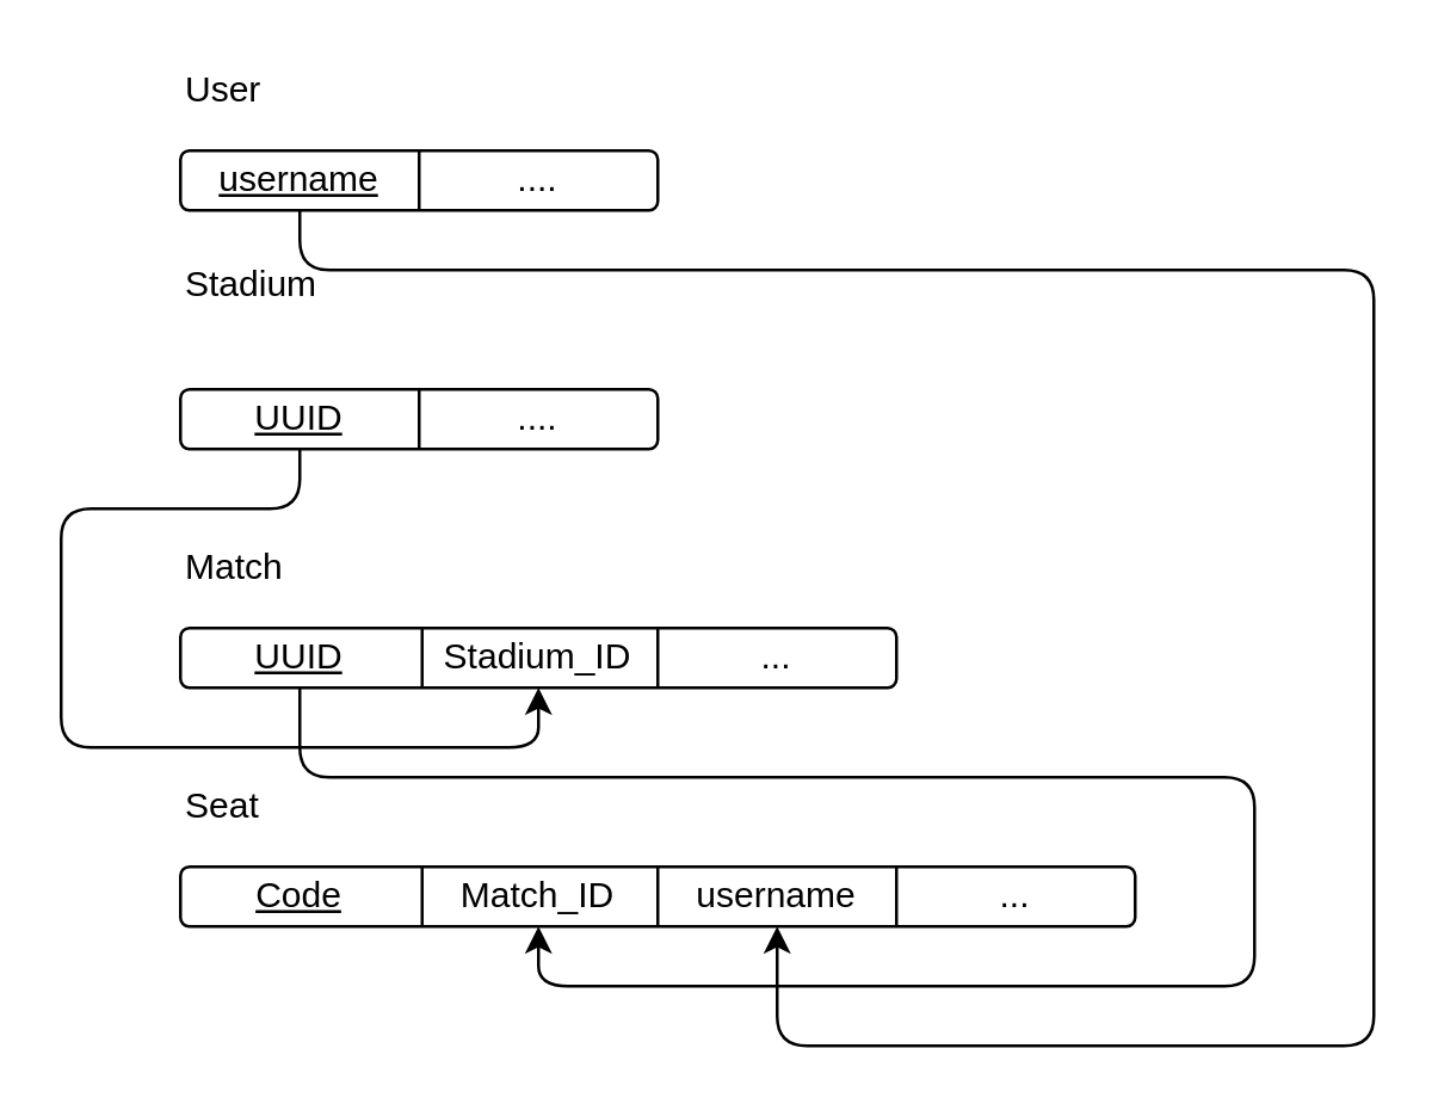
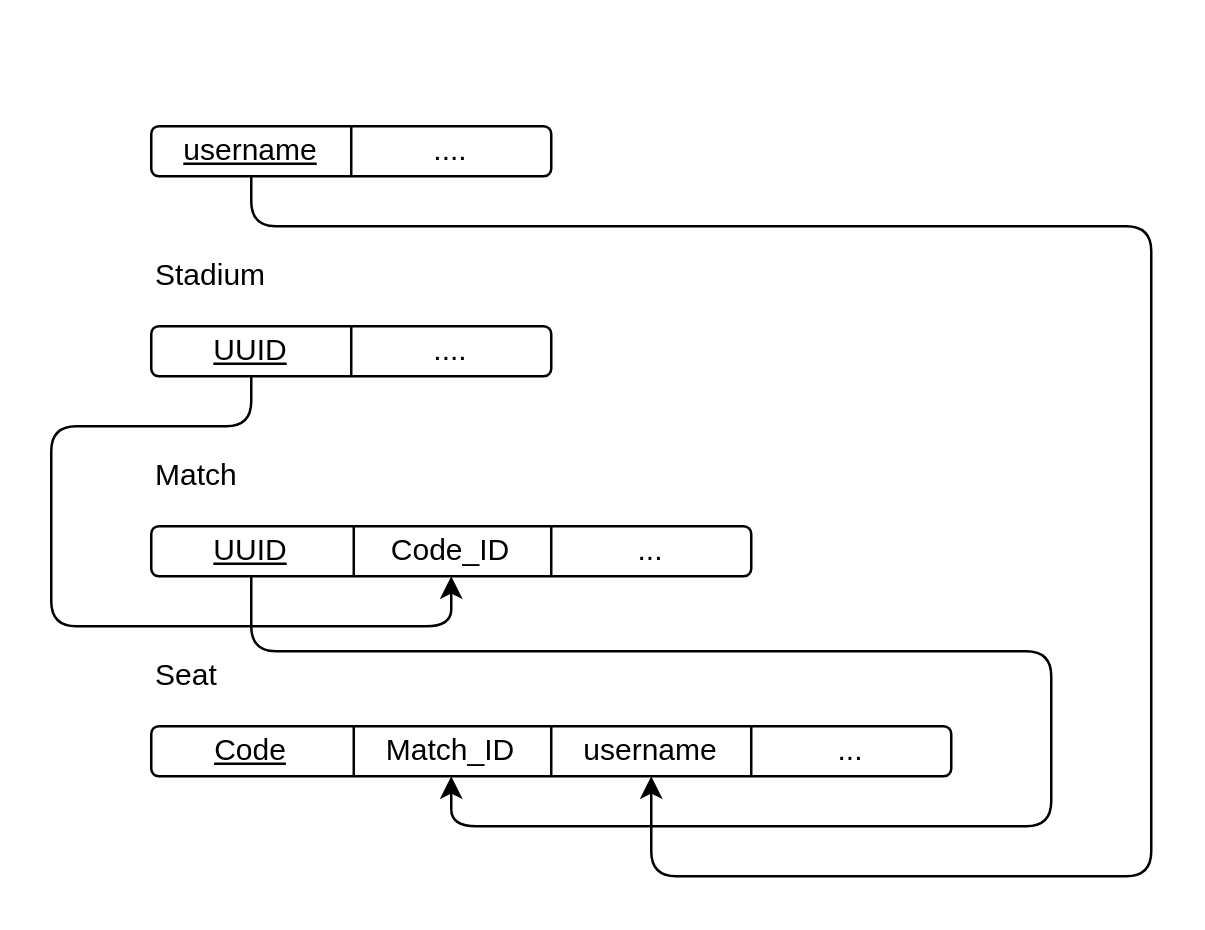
  <mxCell id="0" />
  <mxCell id="1" parent="0" />
- <mxCell id="2" value="User" style="text;html=1;strokeColor=none;fillColor=none;align=left;verticalAlign=middle;whiteSpace=wrap;rounded=0;glass=0;" parent="1" vertex="1"><mxGeometry x="60" y="20" width="50" height="20" as="geometry" /></mxCell>
  <mxCell id="3" value="" style="rounded=1;whiteSpace=wrap;html=1;glass=0;" parent="1" vertex="1"><mxGeometry x="60" y="50" width="160" height="20" as="geometry" /></mxCell>
  <mxCell id="4" value="" style="endArrow=none;html=1;entryX=0.5;entryY=0;entryDx=0;entryDy=0;exitX=0.5;exitY=1;exitDx=0;exitDy=0;" parent="1" source="3" target="3" edge="1"><mxGeometry width="50" height="50" relative="1" as="geometry"><mxPoint x="230" y="170" as="sourcePoint" /><mxPoint x="280" y="120" as="targetPoint" /></mxGeometry></mxCell>
  <mxCell id="5" value="username" style="text;html=1;strokeColor=none;fillColor=none;align=center;verticalAlign=middle;whiteSpace=wrap;rounded=0;glass=0;fontStyle=4" parent="1" vertex="1"><mxGeometry x="60" y="50" width="80" height="20" as="geometry" /></mxCell>
  <mxCell id="6" value="...." style="text;html=1;strokeColor=none;fillColor=none;align=center;verticalAlign=middle;whiteSpace=wrap;rounded=0;glass=0;" parent="1" vertex="1"><mxGeometry x="140" y="50" width="80" height="20" as="geometry" /></mxCell>
  <mxCell id="7" value="Match" style="text;html=1;strokeColor=none;fillColor=none;align=left;verticalAlign=middle;whiteSpace=wrap;rounded=0;glass=0;" vertex="1" parent="1"><mxGeometry x="60" y="180" width="80" height="20" as="geometry" /></mxCell>
  <mxCell id="8" value="" style="rounded=1;whiteSpace=wrap;html=1;glass=0;" vertex="1" parent="1"><mxGeometry x="60" y="210" width="240" height="20" as="geometry" /></mxCell>
  <mxCell id="9" value="" style="endArrow=none;html=1;entryX=0.25;entryY=0;entryDx=0;entryDy=0;exitX=0.25;exitY=1;exitDx=0;exitDy=0;" edge="1" parent="1"><mxGeometry width="50" height="50" relative="1" as="geometry"><mxPoint x="141" y="230" as="sourcePoint" /><mxPoint x="141" y="210" as="targetPoint" /></mxGeometry></mxCell>
  <mxCell id="10" value="" style="endArrow=none;html=1;entryX=0.25;entryY=0;entryDx=0;entryDy=0;exitX=0.25;exitY=1;exitDx=0;exitDy=0;" edge="1" parent="1"><mxGeometry width="50" height="50" relative="1" as="geometry"><mxPoint x="220" y="230" as="sourcePoint" /><mxPoint x="220" y="210" as="targetPoint" /></mxGeometry></mxCell>
  <mxCell id="11" value="UUID" style="text;html=1;strokeColor=none;fillColor=none;align=center;verticalAlign=middle;whiteSpace=wrap;rounded=0;glass=0;fontStyle=4" vertex="1" parent="1"><mxGeometry x="60" y="210" width="80" height="20" as="geometry" /></mxCell>
- <mxCell id="12" value="Stadium_ID" style="text;html=1;strokeColor=none;fillColor=none;align=center;verticalAlign=middle;whiteSpace=wrap;rounded=0;glass=0;" vertex="1" parent="1"><mxGeometry x="140" y="210" width="80" height="20" as="geometry" /></mxCell>
+ <mxCell id="12" value="Code_ID" style="text;html=1;strokeColor=none;fillColor=none;align=center;verticalAlign=middle;whiteSpace=wrap;rounded=0;glass=0;" vertex="1" parent="1"><mxGeometry x="140" y="210" width="80" height="20" as="geometry" /></mxCell>
  <mxCell id="13" value="..." style="text;html=1;strokeColor=none;fillColor=none;align=center;verticalAlign=middle;whiteSpace=wrap;rounded=0;glass=0;" vertex="1" parent="1"><mxGeometry x="220" y="210" width="80" height="20" as="geometry" /></mxCell>
- <mxCell id="14" value="Stadium" style="text;html=1;strokeColor=none;fillColor=none;align=left;verticalAlign=middle;whiteSpace=wrap;rounded=0;glass=0;" vertex="1" parent="1"><mxGeometry x="60" y="85" width="50" height="20" as="geometry" /></mxCell>
+ <mxCell id="14" value="Stadium" style="text;html=1;strokeColor=none;fillColor=none;align=left;verticalAlign=middle;whiteSpace=wrap;rounded=0;glass=0;" vertex="1" parent="1"><mxGeometry x="60" y="100" width="50" height="20" as="geometry" /></mxCell>
  <mxCell id="15" value="" style="rounded=1;whiteSpace=wrap;html=1;glass=0;" vertex="1" parent="1"><mxGeometry x="60" y="130" width="160" height="20" as="geometry" /></mxCell>
  <mxCell id="16" value="" style="endArrow=none;html=1;entryX=0.5;entryY=0;entryDx=0;entryDy=0;exitX=0.5;exitY=1;exitDx=0;exitDy=0;" edge="1" parent="1" source="15" target="15"><mxGeometry width="50" height="50" relative="1" as="geometry"><mxPoint x="230" y="250" as="sourcePoint" /><mxPoint x="280" y="200" as="targetPoint" /></mxGeometry></mxCell>
  <mxCell id="17" value="UUID" style="text;html=1;strokeColor=none;fillColor=none;align=center;verticalAlign=middle;whiteSpace=wrap;rounded=0;glass=0;fontStyle=4" vertex="1" parent="1"><mxGeometry x="60" y="130" width="80" height="20" as="geometry" /></mxCell>
  <mxCell id="18" value="...." style="text;html=1;strokeColor=none;fillColor=none;align=center;verticalAlign=middle;whiteSpace=wrap;rounded=0;glass=0;" vertex="1" parent="1"><mxGeometry x="140" y="130" width="80" height="20" as="geometry" /></mxCell>
  <mxCell id="19" value="Seat" style="text;html=1;strokeColor=none;fillColor=none;align=left;verticalAlign=middle;whiteSpace=wrap;rounded=0;glass=0;" vertex="1" parent="1"><mxGeometry x="60" y="260" width="80" height="20" as="geometry" /></mxCell>
  <mxCell id="20" value="" style="rounded=1;whiteSpace=wrap;html=1;glass=0;" vertex="1" parent="1"><mxGeometry x="60" y="290" width="320" height="20" as="geometry" /></mxCell>
  <mxCell id="21" value="" style="endArrow=none;html=1;entryX=0.25;entryY=0;entryDx=0;entryDy=0;exitX=0.25;exitY=1;exitDx=0;exitDy=0;" edge="1" parent="1"><mxGeometry width="50" height="50" relative="1" as="geometry"><mxPoint x="141" y="310" as="sourcePoint" /><mxPoint x="141" y="290" as="targetPoint" /></mxGeometry></mxCell>
  <mxCell id="22" value="" style="endArrow=none;html=1;entryX=0.25;entryY=0;entryDx=0;entryDy=0;exitX=0.25;exitY=1;exitDx=0;exitDy=0;" edge="1" parent="1"><mxGeometry width="50" height="50" relative="1" as="geometry"><mxPoint x="220" y="310" as="sourcePoint" /><mxPoint x="220" y="290" as="targetPoint" /></mxGeometry></mxCell>
  <mxCell id="23" value="Code" style="text;html=1;strokeColor=none;fillColor=none;align=center;verticalAlign=middle;whiteSpace=wrap;rounded=0;glass=0;fontStyle=4" vertex="1" parent="1"><mxGeometry x="60" y="290" width="80" height="20" as="geometry" /></mxCell>
  <mxCell id="24" value="Match_ID" style="text;html=1;strokeColor=none;fillColor=none;align=center;verticalAlign=middle;whiteSpace=wrap;rounded=0;glass=0;" vertex="1" parent="1"><mxGeometry x="140" y="290" width="80" height="20" as="geometry" /></mxCell>
  <mxCell id="25" value="" style="endArrow=none;html=1;exitX=0.75;exitY=0;exitDx=0;exitDy=0;entryX=0.75;entryY=1;entryDx=0;entryDy=0;" edge="1" parent="1" source="20" target="20"><mxGeometry width="50" height="50" relative="1" as="geometry"><mxPoint x="330" y="280" as="sourcePoint" /><mxPoint x="380" y="230" as="targetPoint" /></mxGeometry></mxCell>
  <mxCell id="26" value="username" style="text;html=1;strokeColor=none;fillColor=none;align=center;verticalAlign=middle;whiteSpace=wrap;rounded=0;glass=0;" vertex="1" parent="1"><mxGeometry x="220" y="290" width="80" height="20" as="geometry" /></mxCell>
  <mxCell id="27" value="..." style="text;html=1;strokeColor=none;fillColor=none;align=center;verticalAlign=middle;whiteSpace=wrap;rounded=0;glass=0;" vertex="1" parent="1"><mxGeometry x="300" y="290" width="80" height="20" as="geometry" /></mxCell>
  <mxCell id="28" value="" style="endArrow=classic;html=1;exitX=0.5;exitY=1;exitDx=0;exitDy=0;entryX=0.5;entryY=1;entryDx=0;entryDy=0;" edge="1" parent="1" source="17" target="12"><mxGeometry width="50" height="50" relative="1" as="geometry"><mxPoint x="330" y="240" as="sourcePoint" /><mxPoint x="330" y="250" as="targetPoint" /><Array as="points"><mxPoint x="100" y="170" /><mxPoint x="20" y="170" /><mxPoint x="20" y="250" /><mxPoint x="180" y="250" /></Array></mxGeometry></mxCell>
  <mxCell id="29" value="" style="endArrow=classic;html=1;exitX=0.5;exitY=1;exitDx=0;exitDy=0;entryX=0.5;entryY=1;entryDx=0;entryDy=0;" edge="1" parent="1" source="11" target="24"><mxGeometry width="50" height="50" relative="1" as="geometry"><mxPoint x="330" y="240" as="sourcePoint" /><mxPoint x="380" y="190" as="targetPoint" /><Array as="points"><mxPoint x="100" y="260" /><mxPoint x="420" y="260" /><mxPoint x="420" y="330" /><mxPoint x="180" y="330" /></Array></mxGeometry></mxCell>
  <mxCell id="30" value="" style="endArrow=classic;html=1;exitX=0.5;exitY=1;exitDx=0;exitDy=0;entryX=0.5;entryY=1;entryDx=0;entryDy=0;" edge="1" parent="1" source="5" target="26"><mxGeometry width="50" height="50" relative="1" as="geometry"><mxPoint x="330" y="240" as="sourcePoint" /><mxPoint x="380" y="190" as="targetPoint" /><Array as="points"><mxPoint x="100" y="90" /><mxPoint x="460" y="90" /><mxPoint x="460" y="350" /><mxPoint x="260" y="350" /></Array></mxGeometry></mxCell>
